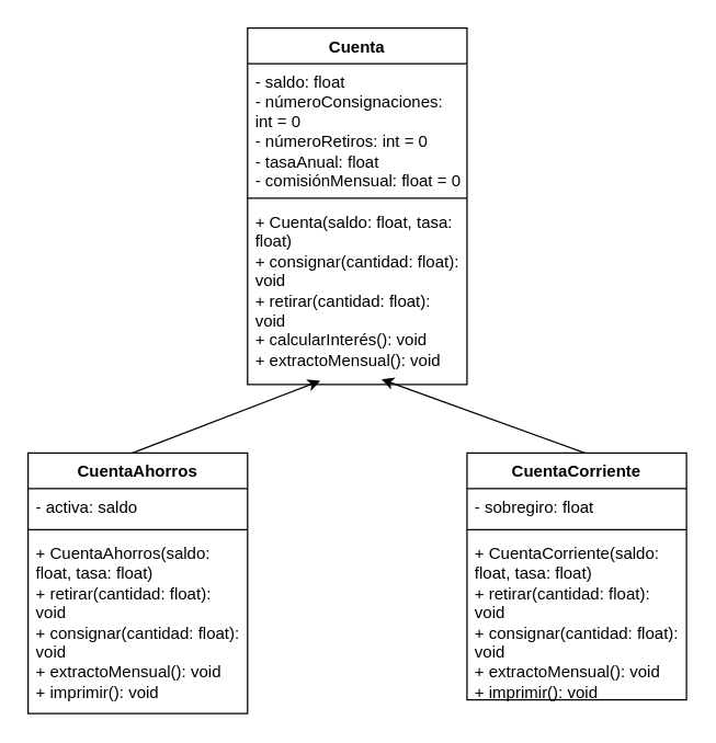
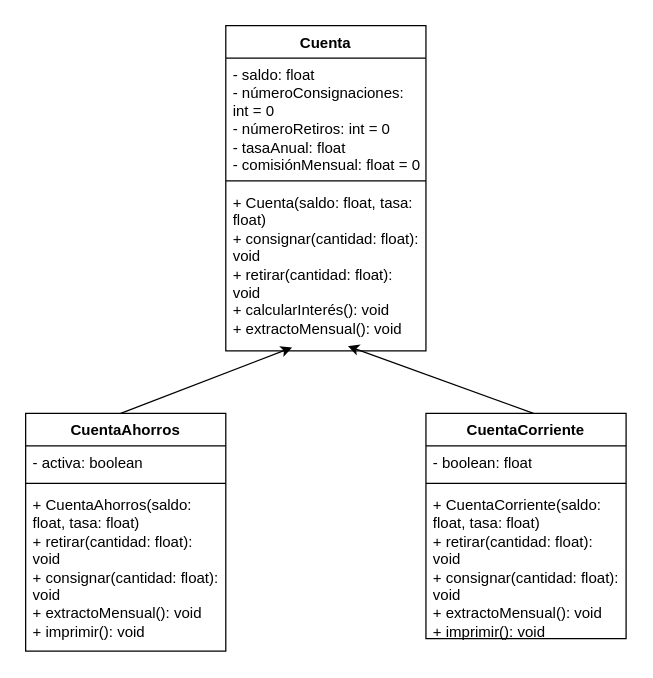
  <mxCell id="0" />
  <mxCell id="1" parent="0" />
  <mxCell id="2" value="Cuenta" style="swimlane;fontStyle=1;align=center;verticalAlign=top;childLayout=stackLayout;horizontal=1;startSize=26;horizontalStack=0;resizeParent=1;resizeParentMax=0;resizeLast=0;collapsible=1;marginBottom=0;whiteSpace=wrap;html=1;" parent="1" vertex="1"><mxGeometry x="180" y="20" width="160" height="260" as="geometry" /></mxCell>
  <mxCell id="3" value="&lt;div&gt;- saldo: float&lt;/div&gt;&lt;div&gt;- númeroConsignaciones: int = 0&lt;/div&gt;&lt;div&gt;- númeroRetiros: int = 0&lt;/div&gt;&lt;div&gt;- tasaAnual: float&lt;/div&gt;&lt;div&gt;- comisiónMensual: float = 0&lt;/div&gt;&lt;div&gt;&lt;br&gt;&lt;/div&gt;" style="text;strokeColor=none;fillColor=none;align=left;verticalAlign=top;spacingLeft=4;spacingRight=4;overflow=hidden;rotatable=0;points=[[0,0.5],[1,0.5]];portConstraint=eastwest;whiteSpace=wrap;html=1;" parent="2" vertex="1"><mxGeometry y="26" width="160" height="94" as="geometry" /></mxCell>
  <mxCell id="4" value="" style="line;strokeWidth=1;fillColor=none;align=left;verticalAlign=middle;spacingTop=-1;spacingLeft=3;spacingRight=3;rotatable=0;labelPosition=right;points=[];portConstraint=eastwest;strokeColor=inherit;" parent="2" vertex="1"><mxGeometry y="120" width="160" height="8" as="geometry" /></mxCell>
  <mxCell id="5" value="&lt;div&gt;+ Cuenta(saldo: float, tasa: float)&lt;/div&gt;&lt;div&gt;+ consignar(cantidad: float): void&lt;/div&gt;&lt;div&gt;+ retirar(cantidad: float): void&lt;/div&gt;&lt;div&gt;+ calcularInterés(): void&lt;/div&gt;&lt;div&gt;+ extractoMensual(): void&lt;/div&gt;&lt;div&gt;&lt;br&gt;&lt;/div&gt;" style="text;strokeColor=none;fillColor=none;align=left;verticalAlign=top;spacingLeft=4;spacingRight=4;overflow=hidden;rotatable=0;points=[[0,0.5],[1,0.5]];portConstraint=eastwest;whiteSpace=wrap;html=1;" parent="2" vertex="1"><mxGeometry y="128" width="160" height="132" as="geometry" /></mxCell>
  <mxCell id="6" value="CuentaAhorros" style="swimlane;fontStyle=1;align=center;verticalAlign=top;childLayout=stackLayout;horizontal=1;startSize=26;horizontalStack=0;resizeParent=1;resizeParentMax=0;resizeLast=0;collapsible=1;marginBottom=0;whiteSpace=wrap;html=1;" parent="1" vertex="1"><mxGeometry x="20" y="330" width="160" height="190" as="geometry" /></mxCell>
- <mxCell id="7" value="&lt;div&gt;- activa: saldo&lt;/div&gt;&lt;div&gt;&lt;br&gt;&lt;/div&gt;" style="text;strokeColor=none;fillColor=none;align=left;verticalAlign=top;spacingLeft=4;spacingRight=4;overflow=hidden;rotatable=0;points=[[0,0.5],[1,0.5]];portConstraint=eastwest;whiteSpace=wrap;html=1;" parent="6" vertex="1"><mxGeometry y="26" width="160" height="26" as="geometry" /></mxCell>
+ <mxCell id="7" value="&lt;div&gt;- activa: boolean&lt;/div&gt;&lt;div&gt;&lt;br&gt;&lt;/div&gt;" style="text;strokeColor=none;fillColor=none;align=left;verticalAlign=top;spacingLeft=4;spacingRight=4;overflow=hidden;rotatable=0;points=[[0,0.5],[1,0.5]];portConstraint=eastwest;whiteSpace=wrap;html=1;" parent="6" vertex="1"><mxGeometry y="26" width="160" height="26" as="geometry" /></mxCell>
  <mxCell id="8" value="" style="line;strokeWidth=1;fillColor=none;align=left;verticalAlign=middle;spacingTop=-1;spacingLeft=3;spacingRight=3;rotatable=0;labelPosition=right;points=[];portConstraint=eastwest;strokeColor=inherit;" parent="6" vertex="1"><mxGeometry y="52" width="160" height="8" as="geometry" /></mxCell>
  <mxCell id="9" value="&lt;div&gt;+ CuentaAhorros(saldo: float, tasa: float)&lt;/div&gt;&lt;div&gt;+ retirar(cantidad: float): void&lt;/div&gt;&lt;div&gt;+ consignar(cantidad: float): void&lt;/div&gt;&lt;div&gt;+ extractoMensual(): void&lt;/div&gt;&lt;div&gt;+ imprimir(): void&lt;/div&gt;&lt;div&gt;&lt;br&gt;&lt;/div&gt;" style="text;strokeColor=none;fillColor=none;align=left;verticalAlign=top;spacingLeft=4;spacingRight=4;overflow=hidden;rotatable=0;points=[[0,0.5],[1,0.5]];portConstraint=eastwest;whiteSpace=wrap;html=1;" parent="6" vertex="1"><mxGeometry y="60" width="160" height="130" as="geometry" /></mxCell>
  <mxCell id="10" value="CuentaCorriente" style="swimlane;fontStyle=1;align=center;verticalAlign=top;childLayout=stackLayout;horizontal=1;startSize=26;horizontalStack=0;resizeParent=1;resizeParentMax=0;resizeLast=0;collapsible=1;marginBottom=0;whiteSpace=wrap;html=1;" parent="1" vertex="1"><mxGeometry x="340" y="330" width="160" height="180" as="geometry" /></mxCell>
- <mxCell id="11" value="&lt;div&gt;- sobregiro: float&lt;/div&gt;&lt;div&gt;&lt;br&gt;&lt;/div&gt;" style="text;strokeColor=none;fillColor=none;align=left;verticalAlign=top;spacingLeft=4;spacingRight=4;overflow=hidden;rotatable=0;points=[[0,0.5],[1,0.5]];portConstraint=eastwest;whiteSpace=wrap;html=1;" parent="10" vertex="1"><mxGeometry y="26" width="160" height="26" as="geometry" /></mxCell>
+ <mxCell id="11" value="&lt;div&gt;- boolean: float&lt;/div&gt;&lt;div&gt;&lt;br&gt;&lt;/div&gt;" style="text;strokeColor=none;fillColor=none;align=left;verticalAlign=top;spacingLeft=4;spacingRight=4;overflow=hidden;rotatable=0;points=[[0,0.5],[1,0.5]];portConstraint=eastwest;whiteSpace=wrap;html=1;" parent="10" vertex="1"><mxGeometry y="26" width="160" height="26" as="geometry" /></mxCell>
  <mxCell id="12" value="" style="line;strokeWidth=1;fillColor=none;align=left;verticalAlign=middle;spacingTop=-1;spacingLeft=3;spacingRight=3;rotatable=0;labelPosition=right;points=[];portConstraint=eastwest;strokeColor=inherit;" parent="10" vertex="1"><mxGeometry y="52" width="160" height="8" as="geometry" /></mxCell>
  <mxCell id="13" value="&lt;div&gt;+ CuentaCorriente(saldo: float, tasa: float)&lt;/div&gt;&lt;div&gt;+ retirar(cantidad: float): void&lt;/div&gt;&lt;div&gt;+ consignar(cantidad: float): void&lt;/div&gt;&lt;div&gt;+ extractoMensual(): void&lt;/div&gt;&lt;div&gt;+ imprimir(): void&lt;/div&gt;&lt;div&gt;&lt;br&gt;&lt;/div&gt;" style="text;strokeColor=none;fillColor=none;align=left;verticalAlign=top;spacingLeft=4;spacingRight=4;overflow=hidden;rotatable=0;points=[[0,0.5],[1,0.5]];portConstraint=eastwest;whiteSpace=wrap;html=1;" parent="10" vertex="1"><mxGeometry y="60" width="160" height="120" as="geometry" /></mxCell>
  <mxCell id="14" value="" style="endArrow=classic;html=1;rounded=0;entryX=0.331;entryY=0.98;entryDx=0;entryDy=0;entryPerimeter=0;" parent="1" target="5" edge="1"><mxGeometry width="50" height="50" relative="1" as="geometry"><mxPoint x="96" y="330" as="sourcePoint" /><mxPoint x="146" y="280" as="targetPoint" /></mxGeometry></mxCell>
  <mxCell id="15" value="" style="endArrow=classic;html=1;rounded=0;entryX=0.61;entryY=0.971;entryDx=0;entryDy=0;entryPerimeter=0;" parent="1" target="5" edge="1"><mxGeometry width="50" height="50" relative="1" as="geometry"><mxPoint x="426" y="330" as="sourcePoint" /><mxPoint x="476" y="280" as="targetPoint" /></mxGeometry></mxCell>
